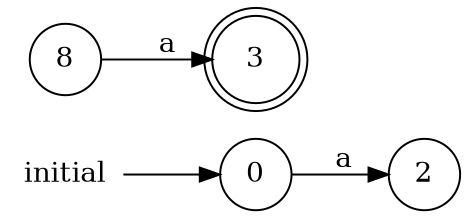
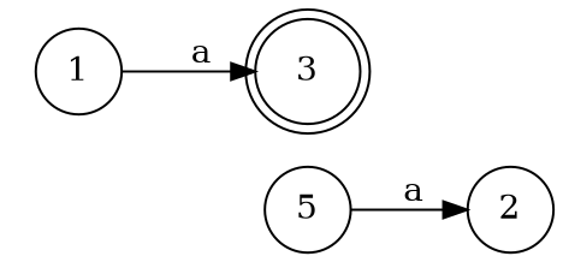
  digraph {
    rankdir=LR
    node [shape=circle]
-   initial [shape=plaintext]
-   0
+   0 [label=5]
    2
    3 [shape=doublecircle]
-   1 [label=8]
-   initial -> 0
+   1
    0 -> 2 [label=a]
    1 -> 3 [label=a]
  }
